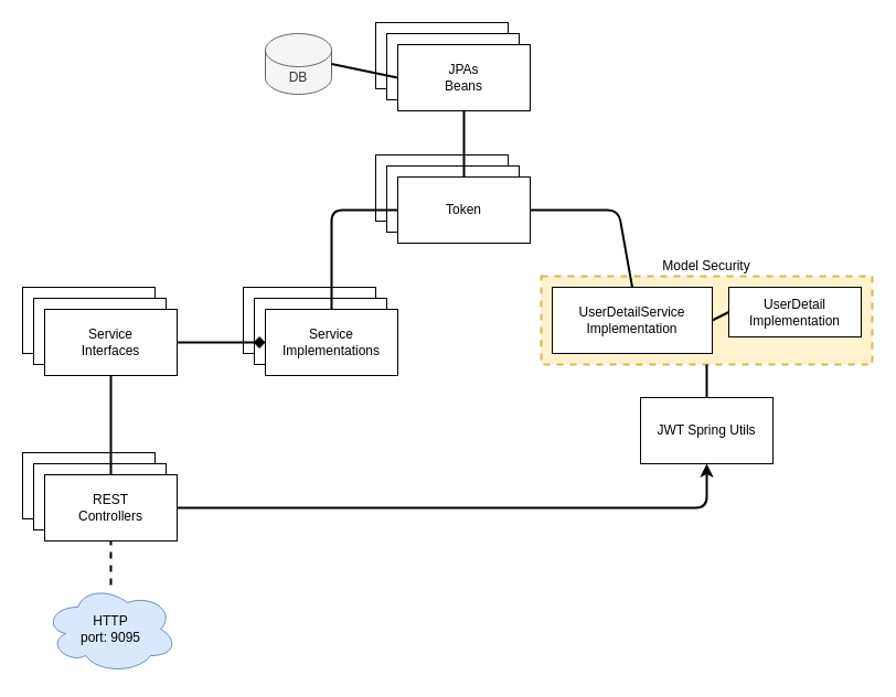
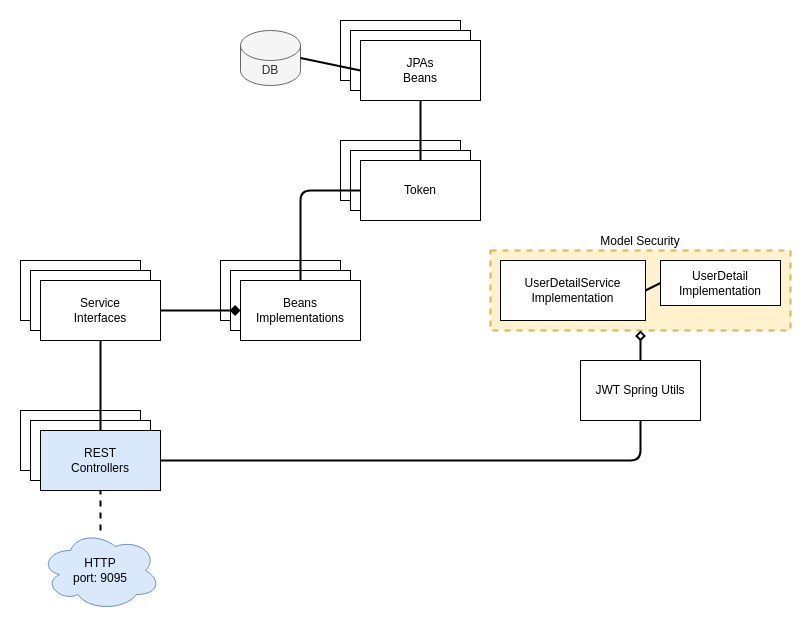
  <mxCell id="0" />
  <mxCell id="1" parent="0" />
  <mxCell id="2" value="Model Security" style="rounded=0;whiteSpace=wrap;html=1;labelPosition=center;verticalLabelPosition=top;align=center;verticalAlign=bottom;dashed=1;strokeWidth=2;fillColor=#fff2cc;strokeColor=#d6b656;" vertex="1" parent="1"><mxGeometry x="490" y="250" width="300" height="80" as="geometry" /></mxCell>
  <mxCell id="3" value="" style="group" vertex="1" connectable="0" parent="1"><mxGeometry x="340" y="140" width="140" height="80" as="geometry" /></mxCell>
  <mxCell id="4" value="" style="rounded=0;whiteSpace=wrap;html=1;" vertex="1" parent="3"><mxGeometry width="120" height="60" as="geometry" /></mxCell>
  <mxCell id="5" value="" style="rounded=0;whiteSpace=wrap;html=1;" vertex="1" parent="3"><mxGeometry x="10" y="10" width="120" height="60" as="geometry" /></mxCell>
  <mxCell id="6" value="Token" style="rounded=0;whiteSpace=wrap;html=1;" vertex="1" parent="3"><mxGeometry x="20" y="20" width="120" height="60" as="geometry" /></mxCell>
  <mxCell id="7" value="" style="group" vertex="1" connectable="0" parent="1"><mxGeometry x="20" y="410" width="140" height="80" as="geometry" /></mxCell>
  <mxCell id="8" value="" style="rounded=0;whiteSpace=wrap;html=1;" vertex="1" parent="7"><mxGeometry width="120" height="60" as="geometry" /></mxCell>
  <mxCell id="9" value="" style="rounded=0;whiteSpace=wrap;html=1;" vertex="1" parent="7"><mxGeometry x="10" y="10" width="120" height="60" as="geometry" /></mxCell>
- <mxCell id="10" value="REST&lt;br&gt;Controllers" style="rounded=0;whiteSpace=wrap;html=1;" vertex="1" parent="7"><mxGeometry x="20" y="20" width="120" height="60" as="geometry" /></mxCell>
+ <mxCell id="10" value="REST&lt;br&gt;Controllers" style="rounded=0;whiteSpace=wrap;html=1;fillColor=#dae8fc;" vertex="1" parent="7"><mxGeometry x="20" y="20" width="120" height="60" as="geometry" /></mxCell>
  <mxCell id="11" value="" style="group" vertex="1" connectable="0" parent="1"><mxGeometry x="220" y="260" width="140" height="80" as="geometry" /></mxCell>
  <mxCell id="12" value="" style="rounded=0;whiteSpace=wrap;html=1;" vertex="1" parent="11"><mxGeometry width="120" height="60" as="geometry" /></mxCell>
  <mxCell id="13" value="" style="rounded=0;whiteSpace=wrap;html=1;" vertex="1" parent="11"><mxGeometry x="10" y="10" width="120" height="60" as="geometry" /></mxCell>
- <mxCell id="14" value="Service&lt;br&gt;Implementations" style="rounded=0;whiteSpace=wrap;html=1;" vertex="1" parent="11"><mxGeometry x="20" y="20" width="120" height="60" as="geometry" /></mxCell>
+ <mxCell id="14" value="Beans&lt;br&gt;Implementations" style="rounded=0;whiteSpace=wrap;html=1;" vertex="1" parent="11"><mxGeometry x="20" y="20" width="120" height="60" as="geometry" /></mxCell>
  <mxCell id="15" value="DB" style="shape=cylinder3;whiteSpace=wrap;html=1;boundedLbl=1;backgroundOutline=1;size=15;fillColor=#f5f5f5;strokeColor=#666666;fontColor=#333333;" vertex="1" parent="1"><mxGeometry x="240" y="30" width="60" height="55" as="geometry" /></mxCell>
  <mxCell id="16" value="" style="endArrow=none;html=1;entryX=0;entryY=0.5;entryDx=0;entryDy=0;exitX=0.5;exitY=0;exitDx=0;exitDy=0;edgeStyle=orthogonalEdgeStyle;strokeWidth=2;" edge="1" parent="1" source="14" target="6"><mxGeometry width="50" height="50" relative="1" as="geometry"><mxPoint x="130" y="280" as="sourcePoint" /><mxPoint x="180" y="230" as="targetPoint" /></mxGeometry></mxCell>
  <mxCell id="17" value="" style="endArrow=diamond;html=1;strokeWidth=2;entryX=0;entryY=0.5;entryDx=0;entryDy=0;exitX=1;exitY=0.5;exitDx=0;exitDy=0;" edge="1" parent="1" source="22" target="14"><mxGeometry width="50" height="50" relative="1" as="geometry"><mxPoint x="130" y="280" as="sourcePoint" /><mxPoint x="180" y="230" as="targetPoint" /></mxGeometry></mxCell>
  <mxCell id="18" value="" style="endArrow=none;html=1;strokeWidth=2;entryX=0.5;entryY=0;entryDx=0;entryDy=0;exitX=0.5;exitY=1;exitDx=0;exitDy=0;" edge="1" parent="1" source="22" target="10"><mxGeometry width="50" height="50" relative="1" as="geometry"><mxPoint x="380" y="290" as="sourcePoint" /><mxPoint x="430" y="240" as="targetPoint" /></mxGeometry></mxCell>
  <mxCell id="19" value="" style="group" vertex="1" connectable="0" parent="1"><mxGeometry x="20" y="260" width="140" height="80" as="geometry" /></mxCell>
  <mxCell id="20" value="" style="rounded=0;whiteSpace=wrap;html=1;" vertex="1" parent="19"><mxGeometry width="120" height="60" as="geometry" /></mxCell>
  <mxCell id="21" value="" style="rounded=0;whiteSpace=wrap;html=1;" vertex="1" parent="19"><mxGeometry x="10" y="10" width="120" height="60" as="geometry" /></mxCell>
  <mxCell id="22" value="Service&lt;br&gt;Interfaces" style="rounded=0;whiteSpace=wrap;html=1;" vertex="1" parent="19"><mxGeometry x="20" y="20" width="120" height="60" as="geometry" /></mxCell>
  <mxCell id="23" value="" style="group" vertex="1" connectable="0" parent="1"><mxGeometry x="340" y="20" width="140" height="80" as="geometry" /></mxCell>
  <mxCell id="24" value="" style="rounded=0;whiteSpace=wrap;html=1;" vertex="1" parent="23"><mxGeometry width="120" height="60" as="geometry" /></mxCell>
  <mxCell id="25" value="" style="rounded=0;whiteSpace=wrap;html=1;" vertex="1" parent="23"><mxGeometry x="10" y="10" width="120" height="60" as="geometry" /></mxCell>
  <mxCell id="26" value="JPAs&lt;br&gt;Beans" style="rounded=0;whiteSpace=wrap;html=1;" vertex="1" parent="23"><mxGeometry x="20" y="20" width="120" height="60" as="geometry" /></mxCell>
  <mxCell id="27" value="" style="endArrow=none;html=1;strokeWidth=2;entryX=0;entryY=0.5;entryDx=0;entryDy=0;exitX=1;exitY=0.5;exitDx=0;exitDy=0;exitPerimeter=0;" edge="1" parent="1" source="15" target="26"><mxGeometry width="50" height="50" relative="1" as="geometry"><mxPoint x="380" y="210" as="sourcePoint" /><mxPoint x="430" y="160" as="targetPoint" /></mxGeometry></mxCell>
  <mxCell id="28" value="" style="endArrow=none;html=1;strokeWidth=2;exitX=0.5;exitY=1;exitDx=0;exitDy=0;entryX=0.5;entryY=0;entryDx=0;entryDy=0;" edge="1" parent="1" source="26" target="6"><mxGeometry width="50" height="50" relative="1" as="geometry"><mxPoint x="380" y="210" as="sourcePoint" /><mxPoint x="430" y="150" as="targetPoint" /></mxGeometry></mxCell>
  <mxCell id="29" value="UserDetailService&lt;br&gt;Implementation" style="rounded=0;whiteSpace=wrap;html=1;" vertex="1" parent="1"><mxGeometry x="500" y="260" width="145" height="60" as="geometry" /></mxCell>
  <mxCell id="30" value="UserDetail&lt;br&gt;Implementation" style="rounded=0;whiteSpace=wrap;html=1;" vertex="1" parent="1"><mxGeometry x="660" y="260" width="120" height="45" as="geometry" /></mxCell>
- <mxCell id="31" value="" style="endArrow=none;html=1;strokeWidth=2;entryX=0.5;entryY=0;entryDx=0;entryDy=0;exitX=1;exitY=0.5;exitDx=0;exitDy=0;" edge="1" parent="1" source="6" target="29"><mxGeometry width="50" height="50" relative="1" as="geometry"><mxPoint x="380" y="210" as="sourcePoint" /><mxPoint x="430" y="160" as="targetPoint" /><Array as="points"><mxPoint x="560" y="190" /></Array></mxGeometry></mxCell>
  <mxCell id="32" value="" style="endArrow=none;html=1;strokeWidth=2;entryX=0;entryY=0.5;entryDx=0;entryDy=0;exitX=1;exitY=0.5;exitDx=0;exitDy=0;" edge="1" parent="1" source="29" target="30"><mxGeometry width="50" height="50" relative="1" as="geometry"><mxPoint x="380" y="210" as="sourcePoint" /><mxPoint x="430" y="160" as="targetPoint" /></mxGeometry></mxCell>
- <mxCell id="33" style="edgeStyle=orthogonalEdgeStyle;rounded=0;orthogonalLoop=1;jettySize=auto;html=1;exitX=0.5;exitY=0;exitDx=0;exitDy=0;entryX=0.5;entryY=1;entryDx=0;entryDy=0;strokeWidth=2;endArrow=none;endFill=0;" edge="1" parent="1" source="34" target="2"><mxGeometry relative="1" as="geometry" /></mxCell>
+ <mxCell id="33" style="edgeStyle=orthogonalEdgeStyle;rounded=0;orthogonalLoop=1;jettySize=auto;html=1;exitX=0.5;exitY=0;exitDx=0;exitDy=0;entryX=0.5;entryY=1;entryDx=0;entryDy=0;strokeWidth=2;endArrow=diamond;endFill=0;" edge="1" parent="1" source="34" target="2"><mxGeometry relative="1" as="geometry" /></mxCell>
  <mxCell id="34" value="JWT Spring Utils" style="rounded=0;whiteSpace=wrap;html=1;strokeWidth=1;" vertex="1" parent="1"><mxGeometry x="580" y="360" width="120" height="60" as="geometry" /></mxCell>
- <mxCell id="35" value="" style="endArrow=classic;html=1;strokeWidth=2;entryX=0.5;entryY=1;entryDx=0;entryDy=0;exitX=1;exitY=0.5;exitDx=0;exitDy=0;" edge="1" parent="1" source="10" target="34"><mxGeometry width="50" height="50" relative="1" as="geometry"><mxPoint x="380" y="280" as="sourcePoint" /><mxPoint x="430" y="230" as="targetPoint" /><Array as="points"><mxPoint x="640" y="460" /></Array></mxGeometry></mxCell>
+ <mxCell id="35" value="" style="endArrow=none;html=1;strokeWidth=2;entryX=0.5;entryY=1;entryDx=0;entryDy=0;exitX=1;exitY=0.5;exitDx=0;exitDy=0;" edge="1" parent="1" source="10" target="34"><mxGeometry width="50" height="50" relative="1" as="geometry"><mxPoint x="380" y="280" as="sourcePoint" /><mxPoint x="430" y="230" as="targetPoint" /><Array as="points"><mxPoint x="640" y="460" /></Array></mxGeometry></mxCell>
  <mxCell id="36" value="" style="endArrow=none;dashed=1;html=1;strokeWidth=2;" edge="1" parent="1" source="37"><mxGeometry width="50" height="50" relative="1" as="geometry"><mxPoint x="100" y="540" as="sourcePoint" /><mxPoint x="100" y="490" as="targetPoint" /></mxGeometry></mxCell>
  <mxCell id="37" value="&lt;span&gt;HTTP&lt;/span&gt;&lt;br&gt;&lt;span&gt;port: 9095&lt;/span&gt;" style="ellipse;shape=cloud;whiteSpace=wrap;html=1;strokeWidth=1;fillColor=#dae8fc;strokeColor=#6c8ebf;" vertex="1" parent="1"><mxGeometry x="40" y="530" width="120" height="80" as="geometry" /></mxCell>
